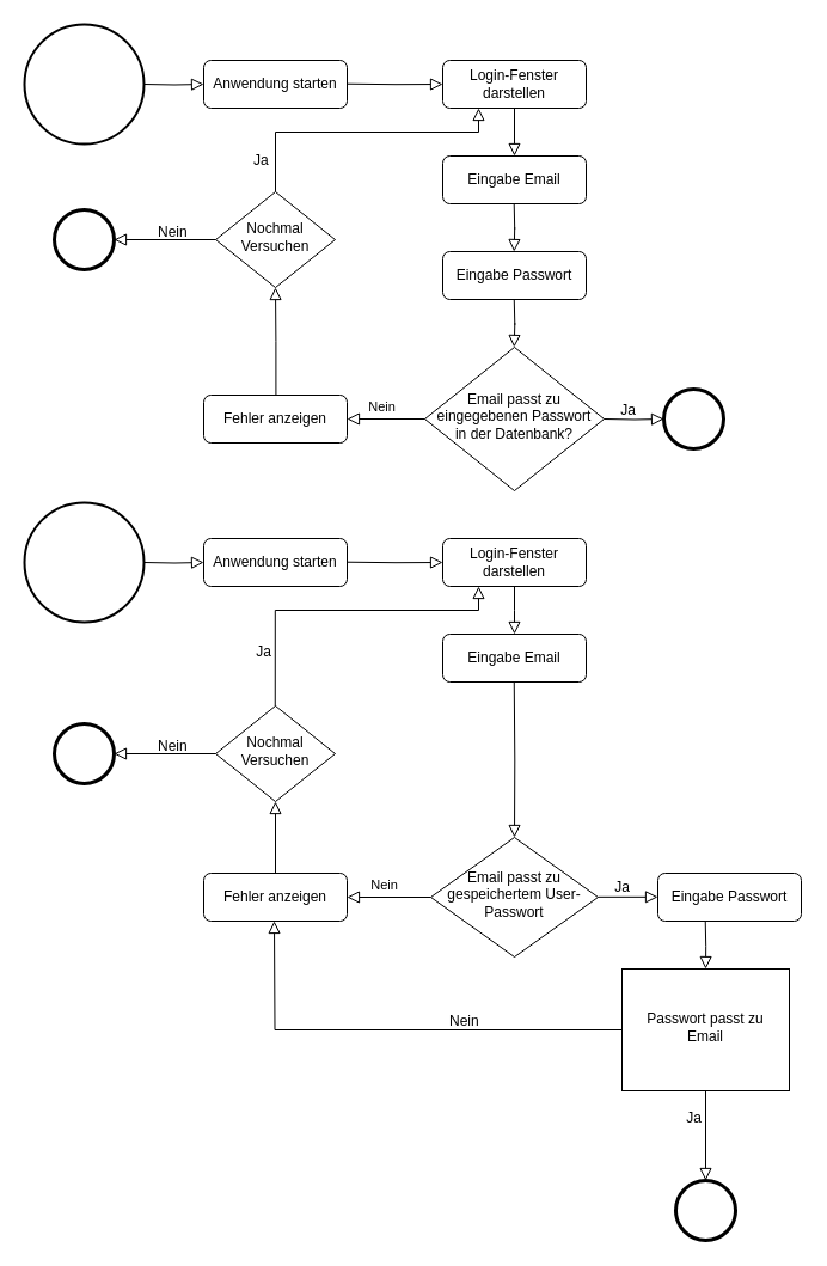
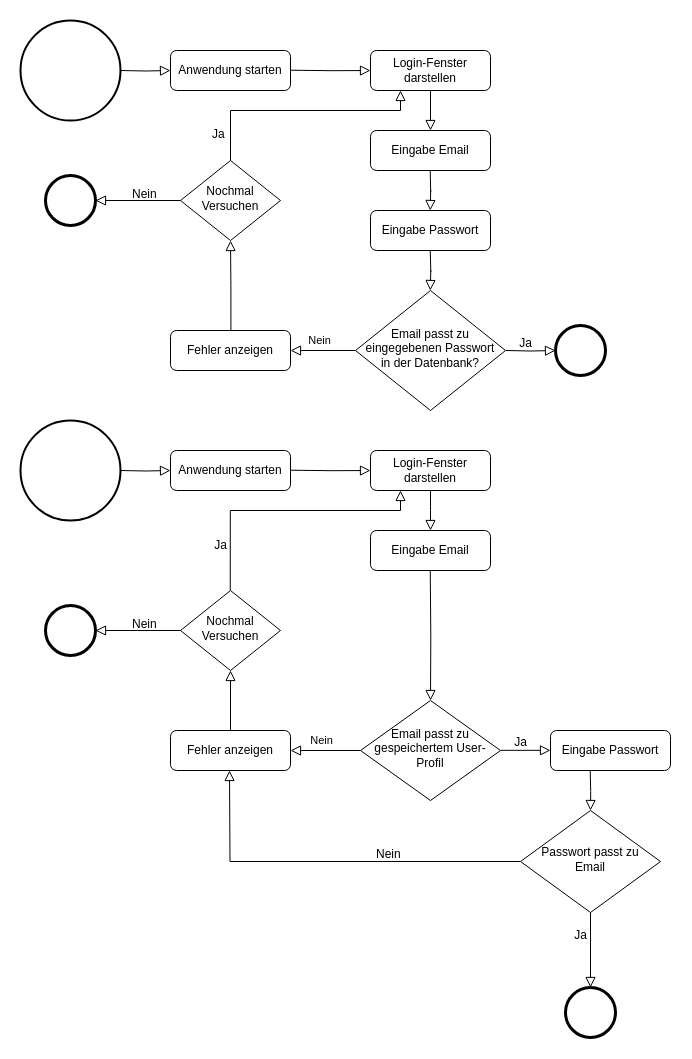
  <mxCell id="0" />
  <mxCell id="1" parent="0" />
  <mxCell id="2" value="" style="rounded=0;html=1;jettySize=auto;orthogonalLoop=1;fontSize=11;endArrow=block;endFill=0;endSize=8;strokeWidth=1;shadow=0;labelBackgroundColor=none;edgeStyle=orthogonalEdgeStyle;exitX=1;exitY=0.5;exitDx=0;exitDy=0;entryX=0;entryY=0.5;entryDx=0;entryDy=0;" parent="1" target="3" edge="1"><mxGeometry relative="1" as="geometry"><mxPoint x="120" y="70" as="sourcePoint" /><mxPoint x="130" y="160" as="targetPoint" /></mxGeometry></mxCell>
  <mxCell id="3" value="Anwendung starten" style="rounded=1;whiteSpace=wrap;html=1;fontSize=12;glass=0;strokeWidth=1;shadow=0;" parent="1" vertex="1"><mxGeometry x="170" y="50" width="120" height="40" as="geometry" /></mxCell>
  <mxCell id="4" value="Nein" style="rounded=0;html=1;jettySize=auto;orthogonalLoop=1;fontSize=11;endArrow=block;endFill=0;endSize=8;strokeWidth=1;shadow=0;labelBackgroundColor=none;edgeStyle=orthogonalEdgeStyle;entryX=1;entryY=0.5;entryDx=0;entryDy=0;exitX=0;exitY=0.5;exitDx=0;exitDy=0;" parent="1" source="5" target="7" edge="1"><mxGeometry x="0.111" y="-10" relative="1" as="geometry"><mxPoint as="offset" /><mxPoint x="280" y="358" as="targetPoint" /><mxPoint x="355" y="368" as="sourcePoint" /></mxGeometry></mxCell>
  <mxCell id="5" value="Email passt zu eingegebenen Passwort in der Datenbank?" style="rhombus;whiteSpace=wrap;html=1;shadow=0;fontFamily=Helvetica;fontSize=12;align=center;strokeWidth=1;spacing=6;spacingTop=-4;" parent="1" vertex="1"><mxGeometry x="355" y="290" width="150" height="120" as="geometry" /></mxCell>
  <mxCell id="6" value="Eingabe Email" style="rounded=1;whiteSpace=wrap;html=1;fontSize=12;glass=0;strokeWidth=1;shadow=0;" parent="1" vertex="1"><mxGeometry x="370" y="130" width="120" height="40" as="geometry" /></mxCell>
  <mxCell id="7" value="Fehler anzeigen" style="rounded=1;whiteSpace=wrap;html=1;fontSize=12;glass=0;strokeWidth=1;shadow=0;" parent="1" vertex="1"><mxGeometry x="170" y="330" width="120" height="40" as="geometry" /></mxCell>
  <mxCell id="8" value="Login-Fenster darstellen" style="rounded=1;whiteSpace=wrap;html=1;fontSize=12;glass=0;strokeWidth=1;shadow=0;" parent="1" vertex="1"><mxGeometry x="370" y="50" width="120" height="40" as="geometry" /></mxCell>
  <mxCell id="9" value="" style="rounded=0;html=1;jettySize=auto;orthogonalLoop=1;fontSize=11;endArrow=block;endFill=0;endSize=8;strokeWidth=1;shadow=0;labelBackgroundColor=none;edgeStyle=orthogonalEdgeStyle;exitX=1;exitY=0.5;exitDx=0;exitDy=0;entryX=0;entryY=0.5;entryDx=0;entryDy=0;" parent="1" target="8" edge="1"><mxGeometry relative="1" as="geometry"><mxPoint x="290" y="69.71" as="sourcePoint" /><mxPoint x="340" y="69.71" as="targetPoint" /></mxGeometry></mxCell>
  <mxCell id="10" value="" style="rounded=0;html=1;jettySize=auto;orthogonalLoop=1;fontSize=11;endArrow=block;endFill=0;endSize=8;strokeWidth=1;shadow=0;labelBackgroundColor=none;edgeStyle=orthogonalEdgeStyle;exitX=0.5;exitY=1;exitDx=0;exitDy=0;entryX=0.5;entryY=0;entryDx=0;entryDy=0;" parent="1" source="8" target="6" edge="1"><mxGeometry relative="1" as="geometry"><mxPoint x="390" y="120" as="sourcePoint" /><mxPoint x="470" y="120.29" as="targetPoint" /></mxGeometry></mxCell>
  <mxCell id="11" value="Eingabe Passwort" style="rounded=1;whiteSpace=wrap;html=1;fontSize=12;glass=0;strokeWidth=1;shadow=0;" parent="1" vertex="1"><mxGeometry x="370" y="210" width="120" height="40" as="geometry" /></mxCell>
  <mxCell id="12" value="" style="rounded=0;html=1;jettySize=auto;orthogonalLoop=1;fontSize=11;endArrow=block;endFill=0;endSize=8;strokeWidth=1;shadow=0;labelBackgroundColor=none;edgeStyle=orthogonalEdgeStyle;exitX=0.5;exitY=1;exitDx=0;exitDy=0;entryX=0.5;entryY=0;entryDx=0;entryDy=0;" parent="1" edge="1"><mxGeometry relative="1" as="geometry"><mxPoint x="429.71" y="170" as="sourcePoint" /><mxPoint x="429.71" y="210" as="targetPoint" /></mxGeometry></mxCell>
  <mxCell id="13" value="" style="points=[[0.145,0.145,0],[0.5,0,0],[0.855,0.145,0],[1,0.5,0],[0.855,0.855,0],[0.5,1,0],[0.145,0.855,0],[0,0.5,0]];shape=mxgraph.bpmn.event;html=1;verticalLabelPosition=bottom;labelBackgroundColor=#ffffff;verticalAlign=top;align=center;perimeter=ellipsePerimeter;outlineConnect=0;aspect=fixed;outline=end;symbol=terminate2;" parent="1" vertex="1"><mxGeometry x="555" y="325" width="50" height="50" as="geometry" /></mxCell>
  <mxCell id="14" value="" style="strokeWidth=2;html=1;shape=mxgraph.flowchart.start_2;whiteSpace=wrap;" parent="1" vertex="1"><mxGeometry x="20" y="20" width="100" height="100" as="geometry" /></mxCell>
  <mxCell id="15" value="" style="rounded=0;html=1;jettySize=auto;orthogonalLoop=1;fontSize=11;endArrow=block;endFill=0;endSize=8;strokeWidth=1;shadow=0;labelBackgroundColor=none;edgeStyle=orthogonalEdgeStyle;exitX=0.5;exitY=1;exitDx=0;exitDy=0;" parent="1" target="13" edge="1"><mxGeometry relative="1" as="geometry"><mxPoint x="505" y="350" as="sourcePoint" /><mxPoint x="505" y="390" as="targetPoint" /></mxGeometry></mxCell>
  <mxCell id="16" value="Ja" style="text;html=1;align=center;verticalAlign=middle;resizable=0;points=[];autosize=1;strokeColor=none;fillColor=none;" parent="1" vertex="1"><mxGeometry x="505" y="328" width="40" height="30" as="geometry" /></mxCell>
  <mxCell id="17" value="" style="rounded=0;html=1;jettySize=auto;orthogonalLoop=1;fontSize=11;endArrow=block;endFill=0;endSize=8;strokeWidth=1;shadow=0;labelBackgroundColor=none;edgeStyle=orthogonalEdgeStyle;exitX=0.5;exitY=1;exitDx=0;exitDy=0;entryX=0.5;entryY=0;entryDx=0;entryDy=0;" parent="1" edge="1"><mxGeometry relative="1" as="geometry"><mxPoint x="429.76" y="250" as="sourcePoint" /><mxPoint x="429.76" y="290" as="targetPoint" /></mxGeometry></mxCell>
  <mxCell id="18" value="" style="rounded=0;html=1;jettySize=auto;orthogonalLoop=1;fontSize=11;endArrow=block;endFill=0;endSize=8;strokeWidth=1;shadow=0;labelBackgroundColor=none;edgeStyle=orthogonalEdgeStyle;exitX=1;exitY=0.5;exitDx=0;exitDy=0;entryX=0;entryY=0.5;entryDx=0;entryDy=0;" parent="1" target="19" edge="1"><mxGeometry relative="1" as="geometry"><mxPoint x="120" y="470" as="sourcePoint" /><mxPoint x="130" y="560" as="targetPoint" /></mxGeometry></mxCell>
  <mxCell id="19" value="Anwendung starten" style="rounded=1;whiteSpace=wrap;html=1;fontSize=12;glass=0;strokeWidth=1;shadow=0;" parent="1" vertex="1"><mxGeometry x="170" y="450" width="120" height="40" as="geometry" /></mxCell>
  <mxCell id="20" value="Nein" style="rounded=0;html=1;jettySize=auto;orthogonalLoop=1;fontSize=11;endArrow=block;endFill=0;endSize=8;strokeWidth=1;shadow=0;labelBackgroundColor=none;edgeStyle=orthogonalEdgeStyle;entryX=1;entryY=0.5;entryDx=0;entryDy=0;exitX=0;exitY=0.5;exitDx=0;exitDy=0;" parent="1" source="33" target="22" edge="1"><mxGeometry x="0.111" y="-10" relative="1" as="geometry"><mxPoint as="offset" /><mxPoint x="280" y="825" as="targetPoint" /></mxGeometry></mxCell>
- <mxCell id="21" value="Passwort passt zu Email" style="whiteSpace=wrap;html=1;shadow=0;fontFamily=Helvetica;fontSize=12;align=center;strokeWidth=1;spacing=6;spacingTop=-4;rounded=0;" parent="1" vertex="1"><mxGeometry x="520" y="810" width="140" height="102" as="geometry" /></mxCell>
+ <mxCell id="21" value="Passwort passt zu Email" style="rhombus;whiteSpace=wrap;html=1;shadow=0;fontFamily=Helvetica;fontSize=12;align=center;strokeWidth=1;spacing=6;spacingTop=-4;" parent="1" vertex="1"><mxGeometry x="520" y="810" width="140" height="102" as="geometry" /></mxCell>
  <mxCell id="22" value="Fehler anzeigen" style="rounded=1;whiteSpace=wrap;html=1;fontSize=12;glass=0;strokeWidth=1;shadow=0;" parent="1" vertex="1"><mxGeometry x="170" y="730" width="120" height="40" as="geometry" /></mxCell>
  <mxCell id="23" value="Login-Fenster darstellen" style="rounded=1;whiteSpace=wrap;html=1;fontSize=12;glass=0;strokeWidth=1;shadow=0;" parent="1" vertex="1"><mxGeometry x="370" y="450" width="120" height="40" as="geometry" /></mxCell>
  <mxCell id="24" value="" style="rounded=0;html=1;jettySize=auto;orthogonalLoop=1;fontSize=11;endArrow=block;endFill=0;endSize=8;strokeWidth=1;shadow=0;labelBackgroundColor=none;edgeStyle=orthogonalEdgeStyle;exitX=1;exitY=0.5;exitDx=0;exitDy=0;entryX=0;entryY=0.5;entryDx=0;entryDy=0;" parent="1" target="23" edge="1"><mxGeometry relative="1" as="geometry"><mxPoint x="290" y="469.71" as="sourcePoint" /><mxPoint x="340" y="469.71" as="targetPoint" /></mxGeometry></mxCell>
  <mxCell id="25" value="" style="rounded=0;html=1;jettySize=auto;orthogonalLoop=1;fontSize=11;endArrow=block;endFill=0;endSize=8;strokeWidth=1;shadow=0;labelBackgroundColor=none;edgeStyle=orthogonalEdgeStyle;exitX=0.5;exitY=1;exitDx=0;exitDy=0;entryX=0.5;entryY=0;entryDx=0;entryDy=0;" parent="1" source="23" edge="1"><mxGeometry relative="1" as="geometry"><mxPoint x="390" y="520" as="sourcePoint" /><mxPoint x="430" y="530" as="targetPoint" /></mxGeometry></mxCell>
  <mxCell id="26" value="Eingabe Passwort" style="rounded=1;whiteSpace=wrap;html=1;fontSize=12;glass=0;strokeWidth=1;shadow=0;" parent="1" vertex="1"><mxGeometry x="550" y="730" width="120" height="40" as="geometry" /></mxCell>
  <mxCell id="27" value="" style="rounded=0;html=1;jettySize=auto;orthogonalLoop=1;fontSize=11;endArrow=block;endFill=0;endSize=8;strokeWidth=1;shadow=0;labelBackgroundColor=none;edgeStyle=orthogonalEdgeStyle;exitX=0.5;exitY=1;exitDx=0;exitDy=0;entryX=0.5;entryY=0;entryDx=0;entryDy=0;" parent="1" target="33" edge="1"><mxGeometry relative="1" as="geometry"><mxPoint x="429.75" y="570" as="sourcePoint" /><mxPoint x="429.75" y="610" as="targetPoint" /></mxGeometry></mxCell>
  <mxCell id="28" value="" style="points=[[0.145,0.145,0],[0.5,0,0],[0.855,0.145,0],[1,0.5,0],[0.855,0.855,0],[0.5,1,0],[0.145,0.855,0],[0,0.5,0]];shape=mxgraph.bpmn.event;html=1;verticalLabelPosition=bottom;labelBackgroundColor=#ffffff;verticalAlign=top;align=center;perimeter=ellipsePerimeter;outlineConnect=0;aspect=fixed;outline=end;symbol=terminate2;" parent="1" vertex="1"><mxGeometry x="565" y="987" width="50" height="50" as="geometry" /></mxCell>
  <mxCell id="29" value="" style="rounded=0;html=1;jettySize=auto;orthogonalLoop=1;fontSize=11;endArrow=block;endFill=0;endSize=8;strokeWidth=1;shadow=0;labelBackgroundColor=none;edgeStyle=orthogonalEdgeStyle;exitX=0.5;exitY=1;exitDx=0;exitDy=0;" parent="1" source="21" target="28" edge="1"><mxGeometry relative="1" as="geometry"><mxPoint x="480" y="910" as="sourcePoint" /><mxPoint x="480" y="950" as="targetPoint" /></mxGeometry></mxCell>
  <mxCell id="30" value="Ja" style="text;html=1;align=center;verticalAlign=middle;resizable=0;points=[];autosize=1;strokeColor=none;fillColor=none;" parent="1" vertex="1"><mxGeometry x="560" y="920" width="40" height="30" as="geometry" /></mxCell>
  <mxCell id="31" value="" style="rounded=0;html=1;jettySize=auto;orthogonalLoop=1;fontSize=11;endArrow=block;endFill=0;endSize=8;strokeWidth=1;shadow=0;labelBackgroundColor=none;edgeStyle=orthogonalEdgeStyle;exitX=0;exitY=0.5;exitDx=0;exitDy=0;" parent="1" source="21" edge="1"><mxGeometry relative="1" as="geometry"><mxPoint x="429.76" y="830" as="sourcePoint" /><mxPoint x="229" y="770" as="targetPoint" /></mxGeometry></mxCell>
  <mxCell id="32" value="" style="strokeWidth=2;html=1;shape=mxgraph.flowchart.start_2;whiteSpace=wrap;" parent="1" vertex="1"><mxGeometry x="20" y="420" width="100" height="100" as="geometry" /></mxCell>
- <mxCell id="33" value="Email passt zu gespeichertem User-Passwort" style="rhombus;whiteSpace=wrap;html=1;shadow=0;fontFamily=Helvetica;fontSize=12;align=center;strokeWidth=1;spacing=6;spacingTop=-4;" parent="1" vertex="1"><mxGeometry x="360" y="700" width="140" height="100" as="geometry" /></mxCell>
+ <mxCell id="33" value="Email passt zu gespeichertem User-Profil" style="rhombus;whiteSpace=wrap;html=1;shadow=0;fontFamily=Helvetica;fontSize=12;align=center;strokeWidth=1;spacing=6;spacingTop=-4;" parent="1" vertex="1"><mxGeometry x="360" y="700" width="140" height="100" as="geometry" /></mxCell>
  <mxCell id="34" value="Eingabe Email" style="rounded=1;whiteSpace=wrap;html=1;fontSize=12;glass=0;strokeWidth=1;shadow=0;" parent="1" vertex="1"><mxGeometry x="370" y="530" width="120" height="40" as="geometry" /></mxCell>
  <mxCell id="35" value="" style="rounded=0;html=1;jettySize=auto;orthogonalLoop=1;fontSize=11;endArrow=block;endFill=0;endSize=8;strokeWidth=1;shadow=0;labelBackgroundColor=none;edgeStyle=orthogonalEdgeStyle;exitX=0.5;exitY=1;exitDx=0;exitDy=0;" parent="1" edge="1"><mxGeometry relative="1" as="geometry"><mxPoint x="500" y="749.83" as="sourcePoint" /><mxPoint x="550" y="749.83" as="targetPoint" /></mxGeometry></mxCell>
  <mxCell id="36" value="Ja" style="text;html=1;align=center;verticalAlign=middle;resizable=0;points=[];autosize=1;strokeColor=none;fillColor=none;" parent="1" vertex="1"><mxGeometry x="500" y="727" width="40" height="30" as="geometry" /></mxCell>
  <mxCell id="37" value="" style="rounded=0;html=1;jettySize=auto;orthogonalLoop=1;fontSize=11;endArrow=block;endFill=0;endSize=8;strokeWidth=1;shadow=0;labelBackgroundColor=none;edgeStyle=orthogonalEdgeStyle;exitX=0.5;exitY=1;exitDx=0;exitDy=0;entryX=0.5;entryY=0;entryDx=0;entryDy=0;" parent="1" edge="1" target="21"><mxGeometry relative="1" as="geometry"><mxPoint x="589.73" y="770" as="sourcePoint" /><mxPoint x="589.73" y="810" as="targetPoint" /></mxGeometry></mxCell>
  <mxCell id="38" value="Nein" style="text;whiteSpace=wrap;html=1;" parent="1" vertex="1"><mxGeometry x="374" y="840" width="50" height="40" as="geometry" /></mxCell>
  <mxCell id="39" value="Nochmal Versuchen" style="rhombus;whiteSpace=wrap;html=1;shadow=0;fontFamily=Helvetica;fontSize=12;align=center;strokeWidth=1;spacing=6;spacingTop=-4;" parent="1" vertex="1"><mxGeometry x="180" y="590" width="100" height="80" as="geometry" /></mxCell>
  <mxCell id="40" value="" style="rounded=0;html=1;jettySize=auto;orthogonalLoop=1;fontSize=11;endArrow=block;endFill=0;endSize=8;strokeWidth=1;shadow=0;labelBackgroundColor=none;edgeStyle=orthogonalEdgeStyle;exitX=0.5;exitY=0;exitDx=0;exitDy=0;entryX=0.5;entryY=1;entryDx=0;entryDy=0;" parent="1" source="22" target="39" edge="1"><mxGeometry relative="1" as="geometry"><mxPoint x="230" y="687" as="sourcePoint" /><mxPoint x="230" y="727" as="targetPoint" /></mxGeometry></mxCell>
  <mxCell id="41" value="" style="rounded=0;html=1;jettySize=auto;orthogonalLoop=1;fontSize=11;endArrow=block;endFill=0;endSize=8;strokeWidth=1;shadow=0;labelBackgroundColor=none;edgeStyle=orthogonalEdgeStyle;exitX=0.5;exitY=0;exitDx=0;exitDy=0;entryX=0.25;entryY=1;entryDx=0;entryDy=0;" parent="1" target="23" edge="1"><mxGeometry relative="1" as="geometry"><mxPoint x="229.76" y="590" as="sourcePoint" /><mxPoint x="229.76" y="530" as="targetPoint" /><Array as="points"><mxPoint x="230" y="510" /><mxPoint x="400" y="510" /></Array></mxGeometry></mxCell>
  <mxCell id="42" value="Ja" style="text;html=1;align=center;verticalAlign=middle;resizable=0;points=[];autosize=1;strokeColor=none;fillColor=none;" parent="1" vertex="1"><mxGeometry x="200" y="530" width="40" height="30" as="geometry" /></mxCell>
  <mxCell id="43" value="" style="rounded=0;html=1;jettySize=auto;orthogonalLoop=1;fontSize=11;endArrow=block;endFill=0;endSize=8;strokeWidth=1;shadow=0;labelBackgroundColor=none;edgeStyle=orthogonalEdgeStyle;exitX=0;exitY=0.5;exitDx=0;exitDy=0;entryX=1;entryY=0.5;entryDx=0;entryDy=0;entryPerimeter=0;" parent="1" source="39" target="45" edge="1"><mxGeometry relative="1" as="geometry"><mxPoint x="120" y="690" as="sourcePoint" /><mxPoint x="105" y="630" as="targetPoint" /></mxGeometry></mxCell>
  <mxCell id="44" value="Nein" style="text;whiteSpace=wrap;html=1;" parent="1" vertex="1"><mxGeometry x="130" y="610" width="50" height="40" as="geometry" /></mxCell>
  <mxCell id="45" value="" style="points=[[0.145,0.145,0],[0.5,0,0],[0.855,0.145,0],[1,0.5,0],[0.855,0.855,0],[0.5,1,0],[0.145,0.855,0],[0,0.5,0]];shape=mxgraph.bpmn.event;html=1;verticalLabelPosition=bottom;labelBackgroundColor=#ffffff;verticalAlign=top;align=center;perimeter=ellipsePerimeter;outlineConnect=0;aspect=fixed;outline=end;symbol=terminate2;" parent="1" vertex="1"><mxGeometry x="45" y="605" width="50" height="50" as="geometry" /></mxCell>
  <mxCell id="46" value="Nochmal Versuchen" style="rhombus;whiteSpace=wrap;html=1;shadow=0;fontFamily=Helvetica;fontSize=12;align=center;strokeWidth=1;spacing=6;spacingTop=-4;" vertex="1" parent="1"><mxGeometry x="180" y="160" width="100" height="80" as="geometry" /></mxCell>
  <mxCell id="47" value="" style="rounded=0;html=1;jettySize=auto;orthogonalLoop=1;fontSize=11;endArrow=block;endFill=0;endSize=8;strokeWidth=1;shadow=0;labelBackgroundColor=none;edgeStyle=orthogonalEdgeStyle;exitX=0;exitY=0.5;exitDx=0;exitDy=0;entryX=1;entryY=0.5;entryDx=0;entryDy=0;entryPerimeter=0;" edge="1" parent="1" source="46" target="49"><mxGeometry relative="1" as="geometry"><mxPoint x="120" y="260" as="sourcePoint" /><mxPoint x="105" y="200" as="targetPoint" /></mxGeometry></mxCell>
  <mxCell id="48" value="Nein" style="text;whiteSpace=wrap;html=1;" vertex="1" parent="1"><mxGeometry x="130" y="180" width="50" height="40" as="geometry" /></mxCell>
  <mxCell id="49" value="" style="points=[[0.145,0.145,0],[0.5,0,0],[0.855,0.145,0],[1,0.5,0],[0.855,0.855,0],[0.5,1,0],[0.145,0.855,0],[0,0.5,0]];shape=mxgraph.bpmn.event;html=1;verticalLabelPosition=bottom;labelBackgroundColor=#ffffff;verticalAlign=top;align=center;perimeter=ellipsePerimeter;outlineConnect=0;aspect=fixed;outline=end;symbol=terminate2;" vertex="1" parent="1"><mxGeometry x="45" y="175" width="50" height="50" as="geometry" /></mxCell>
  <mxCell id="50" value="" style="rounded=0;html=1;jettySize=auto;orthogonalLoop=1;fontSize=11;endArrow=block;endFill=0;endSize=8;strokeWidth=1;shadow=0;labelBackgroundColor=none;edgeStyle=orthogonalEdgeStyle;exitX=0.5;exitY=0;exitDx=0;exitDy=0;entryX=0.25;entryY=1;entryDx=0;entryDy=0;" edge="1" parent="1" source="46" target="8"><mxGeometry relative="1" as="geometry"><mxPoint x="230" y="150" as="sourcePoint" /><mxPoint x="320" y="100" as="targetPoint" /><Array as="points"><mxPoint x="230" y="110" /><mxPoint x="400" y="110" /></Array></mxGeometry></mxCell>
  <mxCell id="51" value="" style="rounded=0;html=1;jettySize=auto;orthogonalLoop=1;fontSize=11;endArrow=block;endFill=0;endSize=8;strokeWidth=1;shadow=0;labelBackgroundColor=none;edgeStyle=orthogonalEdgeStyle;entryX=0.5;entryY=1;entryDx=0;entryDy=0;exitX=0.487;exitY=0;exitDx=0;exitDy=0;exitPerimeter=0;" edge="1" parent="1" target="46"><mxGeometry x="0.111" y="-10" relative="1" as="geometry"><mxPoint as="offset" /><mxPoint x="229.58" y="241.04" as="targetPoint" /><mxPoint x="230.42" y="330" as="sourcePoint" /><Array as="points"><mxPoint x="230" y="285" /><mxPoint x="230" y="285" /></Array></mxGeometry></mxCell>
  <mxCell id="52" value="Ja" style="text;whiteSpace=wrap;html=1;" vertex="1" parent="1"><mxGeometry x="210" y="120" width="20" height="20" as="geometry" /></mxCell>
